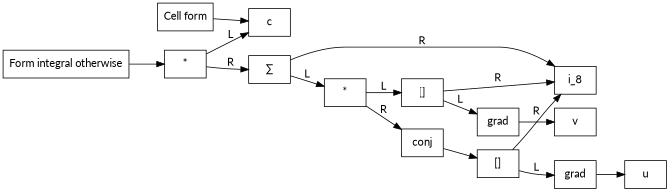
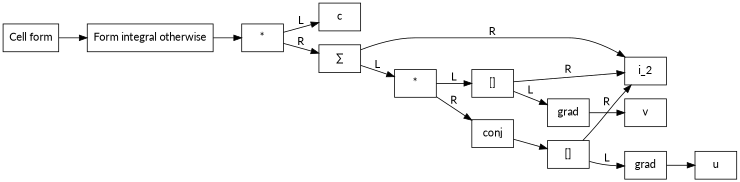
  digraph {
    fontname=Lato
    rankdir=LR
    node [fontname=Lato shape=box]
    edge [fontname=Lato]
    n1 [label="Cell form"]
    n2 [label="Form integral otherwise"]
    n3 [label="*"]
    n4 [label=c]
    n5 [label="&sum;"]
-   n6 [label=i_8]
+   n6 [label=i_2]
    n7 [label="*"]
    n8 [label=grad]
    n9 [label=v]
    n10 [label="[]"]
    n11 [label=grad]
    n12 [label=u]
    n13 [label="[]"]
    n14 [label=conj]
-   n1 -> n4
+   n1 -> n2
    n2 -> n3
    n3 -> n4 [label=L]
    n3 -> n5 [label=R]
    n5 -> n6 [label=R]
    n5 -> n7 [label=L]
    n7 -> n13 [label=L]
    n7 -> n14 [label=R]
    n8 -> n9
    n10 -> n6 [label=R]
    n10 -> n11 [label=L]
    n11 -> n12
    n13 -> n6 [label=R]
    n13 -> n8 [label=L]
    n14 -> n10
  }
